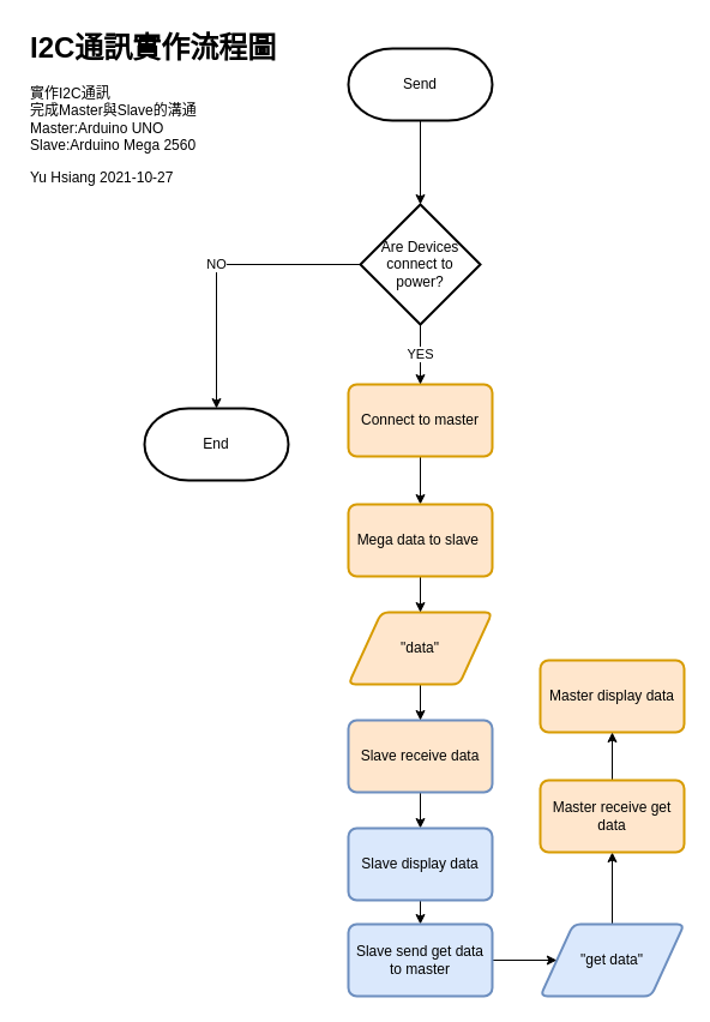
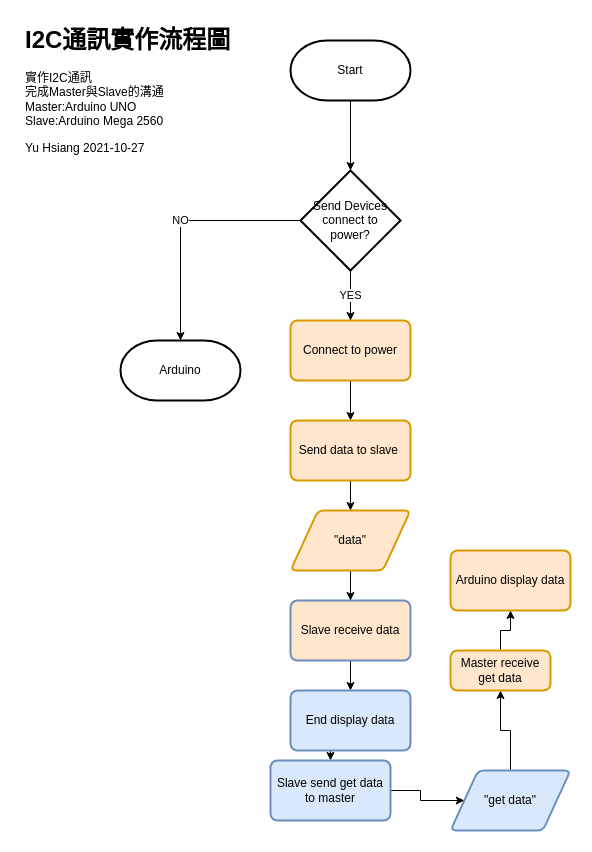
  <mxCell id="0" />
  <mxCell id="1" parent="0" />
  <mxCell id="2" style="edgeStyle=orthogonalEdgeStyle;rounded=0;orthogonalLoop=1;jettySize=auto;html=1;exitX=0.5;exitY=1;exitDx=0;exitDy=0;exitPerimeter=0;entryX=0.5;entryY=0;entryDx=0;entryDy=0;entryPerimeter=0;" edge="1" parent="1" source="3" target="25"><mxGeometry relative="1" as="geometry" /></mxCell>
- <mxCell id="3" value="Send" style="strokeWidth=2;html=1;shape=mxgraph.flowchart.terminator;whiteSpace=wrap;" parent="1" vertex="1"><mxGeometry x="290" y="40" width="120" height="60" as="geometry" /></mxCell>
- <mxCell id="4" value="End" style="strokeWidth=2;html=1;shape=mxgraph.flowchart.terminator;whiteSpace=wrap;" parent="1" vertex="1"><mxGeometry x="120" y="340" width="120" height="60" as="geometry" /></mxCell>
+ <mxCell id="3" value="Start" style="strokeWidth=2;html=1;shape=mxgraph.flowchart.terminator;whiteSpace=wrap;" parent="1" vertex="1"><mxGeometry x="290" y="40" width="120" height="60" as="geometry" /></mxCell>
+ <mxCell id="4" value="Arduino" style="strokeWidth=2;html=1;shape=mxgraph.flowchart.terminator;whiteSpace=wrap;" parent="1" vertex="1"><mxGeometry x="120" y="340" width="120" height="60" as="geometry" /></mxCell>
  <mxCell id="5" value="&lt;h1&gt;I2C通訊實作流程圖&lt;/h1&gt;&lt;div&gt;實作I2C通訊&lt;/div&gt;&lt;div&gt;完成Master與Slave的溝通&lt;/div&gt;&lt;div&gt;Master:Arduino UNO&lt;br&gt;&lt;/div&gt;&lt;div&gt;Slave:Arduino Mega 2560&lt;br&gt;&lt;/div&gt;&lt;p&gt;Yu Hsiang 2021-10-27&lt;br&gt;&lt;/p&gt;" style="text;html=1;strokeColor=none;fillColor=none;spacing=5;spacingTop=-20;whiteSpace=wrap;overflow=hidden;rounded=0;" parent="1" vertex="1"><mxGeometry x="20" y="20" width="240" height="150" as="geometry" /></mxCell>
  <mxCell id="6" style="edgeStyle=orthogonalEdgeStyle;rounded=0;orthogonalLoop=1;jettySize=auto;html=1;exitX=0.5;exitY=1;exitDx=0;exitDy=0;" edge="1" parent="1" source="7" target="13"><mxGeometry relative="1" as="geometry" /></mxCell>
- <mxCell id="7" value="Connect to master" style="rounded=1;whiteSpace=wrap;html=1;absoluteArcSize=1;arcSize=14;strokeWidth=2;fillColor=#ffe6cc;strokeColor=#d79b00;" parent="1" vertex="1"><mxGeometry x="290" y="320" width="120" height="60" as="geometry" /></mxCell>
+ <mxCell id="7" value="Connect to power" style="rounded=1;whiteSpace=wrap;html=1;absoluteArcSize=1;arcSize=14;strokeWidth=2;fillColor=#ffe6cc;strokeColor=#d79b00;" parent="1" vertex="1"><mxGeometry x="290" y="320" width="120" height="60" as="geometry" /></mxCell>
  <mxCell id="8" style="edgeStyle=orthogonalEdgeStyle;rounded=0;orthogonalLoop=1;jettySize=auto;html=1;exitX=0.5;exitY=1;exitDx=0;exitDy=0;entryX=0.5;entryY=0;entryDx=0;entryDy=0;" edge="1" parent="1" source="9" target="15"><mxGeometry relative="1" as="geometry" /></mxCell>
  <mxCell id="9" value="Slave receive data" style="rounded=1;whiteSpace=wrap;html=1;absoluteArcSize=1;arcSize=14;strokeWidth=2;fillColor=#ffe6cc;strokeColor=#6c8ebf;" vertex="1" parent="1"><mxGeometry x="290" y="600" width="120" height="60" as="geometry" /></mxCell>
  <mxCell id="10" style="edgeStyle=orthogonalEdgeStyle;rounded=0;orthogonalLoop=1;jettySize=auto;html=1;exitX=0.5;exitY=1;exitDx=0;exitDy=0;entryX=0.5;entryY=0;entryDx=0;entryDy=0;" edge="1" parent="1" source="11" target="9"><mxGeometry relative="1" as="geometry" /></mxCell>
  <mxCell id="11" value="&quot;data&quot;" style="shape=parallelogram;html=1;strokeWidth=2;perimeter=parallelogramPerimeter;whiteSpace=wrap;rounded=1;arcSize=12;size=0.23;fillColor=#ffe6cc;strokeColor=#d79b00;" vertex="1" parent="1"><mxGeometry x="290" y="510" width="120" height="60" as="geometry" /></mxCell>
  <mxCell id="12" style="edgeStyle=orthogonalEdgeStyle;rounded=0;orthogonalLoop=1;jettySize=auto;html=1;exitX=0.5;exitY=1;exitDx=0;exitDy=0;entryX=0.5;entryY=0;entryDx=0;entryDy=0;" edge="1" parent="1" source="13" target="11"><mxGeometry relative="1" as="geometry" /></mxCell>
- <mxCell id="13" value="Mega data to slave&amp;nbsp; " style="rounded=1;whiteSpace=wrap;html=1;absoluteArcSize=1;arcSize=14;strokeWidth=2;fillColor=#ffe6cc;strokeColor=#d79b00;" vertex="1" parent="1"><mxGeometry x="290" y="420" width="120" height="60" as="geometry" /></mxCell>
+ <mxCell id="13" value="Send data to slave&amp;nbsp; " style="rounded=1;whiteSpace=wrap;html=1;absoluteArcSize=1;arcSize=14;strokeWidth=2;fillColor=#ffe6cc;strokeColor=#d79b00;" vertex="1" parent="1"><mxGeometry x="290" y="420" width="120" height="60" as="geometry" /></mxCell>
  <mxCell id="14" style="edgeStyle=orthogonalEdgeStyle;rounded=0;orthogonalLoop=1;jettySize=auto;html=1;exitX=0.5;exitY=1;exitDx=0;exitDy=0;entryX=0.5;entryY=0;entryDx=0;entryDy=0;" edge="1" parent="1" source="15" target="19"><mxGeometry relative="1" as="geometry" /></mxCell>
- <mxCell id="15" value="Slave display data" style="rounded=1;whiteSpace=wrap;html=1;absoluteArcSize=1;arcSize=14;strokeWidth=2;fillColor=#dae8fc;strokeColor=#6c8ebf;" vertex="1" parent="1"><mxGeometry x="290" y="690" width="120" height="60" as="geometry" /></mxCell>
+ <mxCell id="15" value="End display data" style="rounded=1;whiteSpace=wrap;html=1;absoluteArcSize=1;arcSize=14;strokeWidth=2;fillColor=#dae8fc;strokeColor=#6c8ebf;" vertex="1" parent="1"><mxGeometry x="290" y="690" width="120" height="60" as="geometry" /></mxCell>
  <mxCell id="16" style="edgeStyle=orthogonalEdgeStyle;rounded=0;orthogonalLoop=1;jettySize=auto;html=1;exitX=0.5;exitY=0;exitDx=0;exitDy=0;entryX=0.5;entryY=1;entryDx=0;entryDy=0;" edge="1" parent="1" source="17" target="22"><mxGeometry relative="1" as="geometry" /></mxCell>
  <mxCell id="17" value="&quot;get data&quot;" style="shape=parallelogram;html=1;strokeWidth=2;perimeter=parallelogramPerimeter;whiteSpace=wrap;rounded=1;arcSize=12;size=0.23;fillColor=#dae8fc;strokeColor=#6c8ebf;" vertex="1" parent="1"><mxGeometry x="450" y="770" width="120" height="60" as="geometry" /></mxCell>
  <mxCell id="18" style="edgeStyle=orthogonalEdgeStyle;rounded=0;orthogonalLoop=1;jettySize=auto;html=1;exitX=1;exitY=0.5;exitDx=0;exitDy=0;entryX=0;entryY=0.5;entryDx=0;entryDy=0;" edge="1" parent="1" source="19" target="17"><mxGeometry relative="1" as="geometry" /></mxCell>
- <mxCell id="19" value="Slave send get data to master" style="rounded=1;whiteSpace=wrap;html=1;absoluteArcSize=1;arcSize=14;strokeWidth=2;fillColor=#dae8fc;strokeColor=#6c8ebf;" vertex="1" parent="1"><mxGeometry x="290" y="770" width="120" height="60" as="geometry" /></mxCell>
- <mxCell id="20" value="Master display data" style="rounded=1;whiteSpace=wrap;html=1;absoluteArcSize=1;arcSize=14;strokeWidth=2;fillColor=#ffe6cc;strokeColor=#d79b00;" vertex="1" parent="1"><mxGeometry x="450" y="550" width="120" height="60" as="geometry" /></mxCell>
+ <mxCell id="19" value="Slave send get data to master" style="rounded=1;whiteSpace=wrap;html=1;absoluteArcSize=1;arcSize=14;strokeWidth=2;fillColor=#dae8fc;strokeColor=#6c8ebf;" vertex="1" parent="1"><mxGeometry x="270" y="760" width="120" height="60" as="geometry" /></mxCell>
+ <mxCell id="20" value="Arduino display data" style="rounded=1;whiteSpace=wrap;html=1;absoluteArcSize=1;arcSize=14;strokeWidth=2;fillColor=#ffe6cc;strokeColor=#d79b00;" vertex="1" parent="1"><mxGeometry x="450" y="550" width="120" height="60" as="geometry" /></mxCell>
  <mxCell id="21" style="edgeStyle=orthogonalEdgeStyle;rounded=0;orthogonalLoop=1;jettySize=auto;html=1;exitX=0.5;exitY=0;exitDx=0;exitDy=0;" edge="1" parent="1" source="22" target="20"><mxGeometry relative="1" as="geometry" /></mxCell>
- <mxCell id="22" value="Master receive get data" style="rounded=1;whiteSpace=wrap;html=1;absoluteArcSize=1;arcSize=14;strokeWidth=2;fillColor=#ffe6cc;strokeColor=#d79b00;" vertex="1" parent="1"><mxGeometry x="450" y="650" width="120" height="60" as="geometry" /></mxCell>
+ <mxCell id="22" value="Master receive get data" style="rounded=1;whiteSpace=wrap;html=1;absoluteArcSize=1;arcSize=14;strokeWidth=2;fillColor=#ffe6cc;strokeColor=#d79b00;" vertex="1" parent="1"><mxGeometry x="450" y="650" width="100" height="40" as="geometry" /></mxCell>
  <mxCell id="23" value="YES" style="edgeStyle=orthogonalEdgeStyle;rounded=0;orthogonalLoop=1;jettySize=auto;html=1;" edge="1" parent="1" source="25" target="7"><mxGeometry relative="1" as="geometry" /></mxCell>
  <mxCell id="24" value="NO" style="edgeStyle=orthogonalEdgeStyle;rounded=0;orthogonalLoop=1;jettySize=auto;html=1;exitX=0;exitY=0.5;exitDx=0;exitDy=0;exitPerimeter=0;" edge="1" parent="1" source="25" target="4"><mxGeometry relative="1" as="geometry" /></mxCell>
- <mxCell id="25" value="Are Devices connect to power?" style="strokeWidth=2;html=1;shape=mxgraph.flowchart.decision;whiteSpace=wrap;" vertex="1" parent="1"><mxGeometry x="300" y="170" width="100" height="100" as="geometry" /></mxCell>
+ <mxCell id="25" value="Send Devices connect to power?" style="strokeWidth=2;html=1;shape=mxgraph.flowchart.decision;whiteSpace=wrap;" vertex="1" parent="1"><mxGeometry x="300" y="170" width="100" height="100" as="geometry" /></mxCell>
